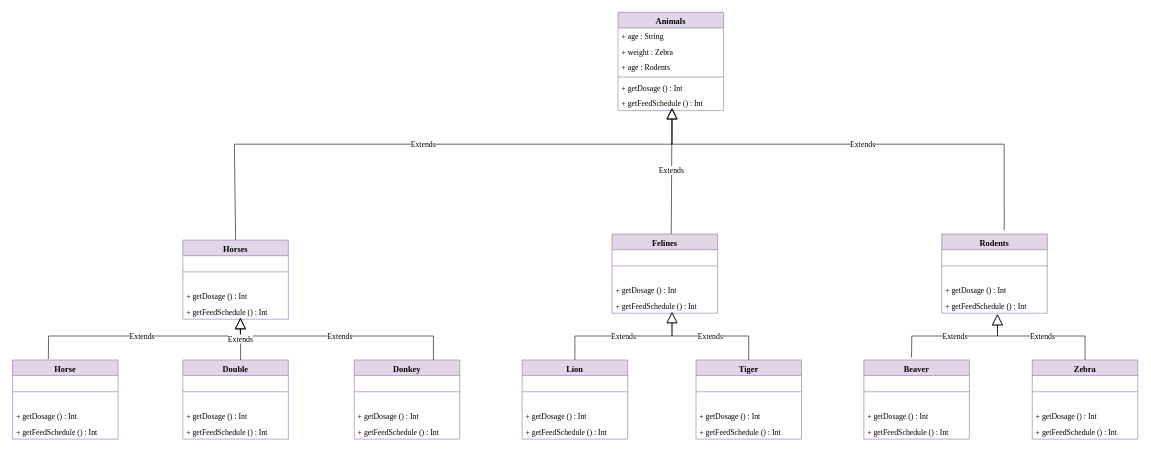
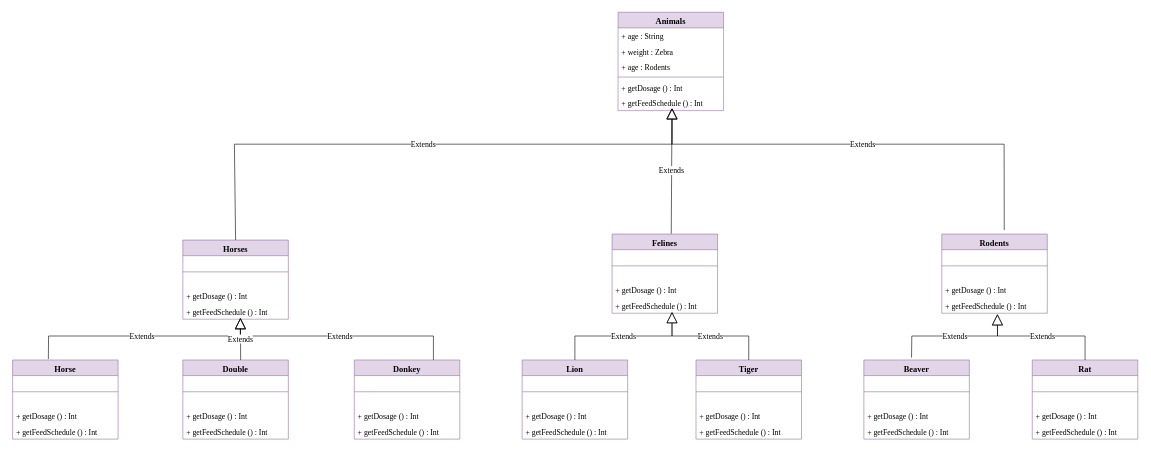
  <mxCell id="0" />
  <mxCell id="1" parent="0" />
  <mxCell id="2" value="Animals" style="swimlane;fontStyle=1;align=center;verticalAlign=top;childLayout=stackLayout;horizontal=1;startSize=26;horizontalStack=0;resizeParent=1;resizeParentMax=0;resizeLast=0;collapsible=1;marginBottom=0;fontFamily=Comic Sans MS;fillColor=#e1d5e7;strokeColor=#9673a6;fontSize=14;" vertex="1" parent="1"><mxGeometry x="1030" y="20" width="176" height="164" as="geometry" /></mxCell>
  <mxCell id="3" value="+ age : String" style="text;strokeColor=none;fillColor=none;align=left;verticalAlign=top;spacingLeft=4;spacingRight=4;overflow=hidden;rotatable=0;points=[[0,0.5],[1,0.5]];portConstraint=eastwest;fontFamily=Comic Sans MS;fontSize=13;" vertex="1" parent="2"><mxGeometry y="26" width="176" height="26" as="geometry" /></mxCell>
  <mxCell id="4" value="+ weight : Zebra" style="text;strokeColor=none;fillColor=none;align=left;verticalAlign=top;spacingLeft=4;spacingRight=4;overflow=hidden;rotatable=0;points=[[0,0.5],[1,0.5]];portConstraint=eastwest;fontFamily=Comic Sans MS;fontSize=13;" vertex="1" parent="2"><mxGeometry y="52" width="176" height="26" as="geometry" /></mxCell>
  <mxCell id="5" value="+ age : Rodents" style="text;strokeColor=none;fillColor=none;align=left;verticalAlign=top;spacingLeft=4;spacingRight=4;overflow=hidden;rotatable=0;points=[[0,0.5],[1,0.5]];portConstraint=eastwest;fontFamily=Comic Sans MS;fontSize=13;" vertex="1" parent="2"><mxGeometry y="78" width="176" height="26" as="geometry" /></mxCell>
  <mxCell id="6" value="" style="line;strokeWidth=1;fillColor=none;align=left;verticalAlign=middle;spacingTop=-1;spacingLeft=3;spacingRight=3;rotatable=0;labelPosition=right;points=[];portConstraint=eastwest;strokeColor=inherit;" vertex="1" parent="2"><mxGeometry y="104" width="176" height="8" as="geometry" /></mxCell>
  <mxCell id="7" value="+ getDosage () : Int" style="text;strokeColor=none;fillColor=none;align=left;verticalAlign=top;spacingLeft=4;spacingRight=4;overflow=hidden;rotatable=0;points=[[0,0.5],[1,0.5]];portConstraint=eastwest;fontFamily=Comic Sans MS;fontSize=13;" vertex="1" parent="2"><mxGeometry y="112" width="176" height="26" as="geometry" /></mxCell>
  <mxCell id="8" value="+ getFeedSchedule () : Int" style="text;strokeColor=none;fillColor=none;align=left;verticalAlign=top;spacingLeft=4;spacingRight=4;overflow=hidden;rotatable=0;points=[[0,0.5],[1,0.5]];portConstraint=eastwest;fontFamily=Comic Sans MS;fontSize=13;" vertex="1" parent="2"><mxGeometry y="138" width="176" height="26" as="geometry" /></mxCell>
  <mxCell id="9" value="Horses" style="swimlane;fontStyle=1;align=center;verticalAlign=top;childLayout=stackLayout;horizontal=1;startSize=26;horizontalStack=0;resizeParent=1;resizeParentMax=0;resizeLast=0;collapsible=1;marginBottom=0;fontFamily=Comic Sans MS;fillColor=#e1d5e7;strokeColor=#9673a6;fontSize=14;" vertex="1" parent="1"><mxGeometry x="304" y="400" width="176" height="132" as="geometry" /></mxCell>
  <mxCell id="10" value="" style="line;strokeWidth=1;fillColor=none;align=left;verticalAlign=middle;spacingTop=-1;spacingLeft=3;spacingRight=3;rotatable=0;labelPosition=right;points=[];portConstraint=eastwest;strokeColor=inherit;" vertex="1" parent="9"><mxGeometry y="26" width="176" height="54" as="geometry" /></mxCell>
  <mxCell id="11" value="+ getDosage () : Int" style="text;strokeColor=none;fillColor=none;align=left;verticalAlign=top;spacingLeft=4;spacingRight=4;overflow=hidden;rotatable=0;points=[[0,0.5],[1,0.5]];portConstraint=eastwest;fontFamily=Comic Sans MS;fontSize=13;" vertex="1" parent="9"><mxGeometry y="80" width="176" height="26" as="geometry" /></mxCell>
  <mxCell id="12" value="+ getFeedSchedule () : Int" style="text;strokeColor=none;fillColor=none;align=left;verticalAlign=top;spacingLeft=4;spacingRight=4;overflow=hidden;rotatable=0;points=[[0,0.5],[1,0.5]];portConstraint=eastwest;fontFamily=Comic Sans MS;fontSize=13;" vertex="1" parent="9"><mxGeometry y="106" width="176" height="26" as="geometry" /></mxCell>
  <mxCell id="13" value="Felines" style="swimlane;fontStyle=1;align=center;verticalAlign=top;childLayout=stackLayout;horizontal=1;startSize=26;horizontalStack=0;resizeParent=1;resizeParentMax=0;resizeLast=0;collapsible=1;marginBottom=0;fontFamily=Comic Sans MS;fillColor=#e1d5e7;strokeColor=#9673a6;fontSize=14;" vertex="1" parent="1"><mxGeometry x="1020" y="390" width="176" height="132" as="geometry" /></mxCell>
  <mxCell id="14" value="" style="line;strokeWidth=1;fillColor=none;align=left;verticalAlign=middle;spacingTop=-1;spacingLeft=3;spacingRight=3;rotatable=0;labelPosition=right;points=[];portConstraint=eastwest;strokeColor=inherit;" vertex="1" parent="13"><mxGeometry y="26" width="176" height="54" as="geometry" /></mxCell>
  <mxCell id="15" value="+ getDosage () : Int" style="text;strokeColor=none;fillColor=none;align=left;verticalAlign=top;spacingLeft=4;spacingRight=4;overflow=hidden;rotatable=0;points=[[0,0.5],[1,0.5]];portConstraint=eastwest;fontFamily=Comic Sans MS;fontSize=13;" vertex="1" parent="13"><mxGeometry y="80" width="176" height="26" as="geometry" /></mxCell>
  <mxCell id="16" value="+ getFeedSchedule () : Int" style="text;strokeColor=none;fillColor=none;align=left;verticalAlign=top;spacingLeft=4;spacingRight=4;overflow=hidden;rotatable=0;points=[[0,0.5],[1,0.5]];portConstraint=eastwest;fontFamily=Comic Sans MS;fontSize=13;" vertex="1" parent="13"><mxGeometry y="106" width="176" height="26" as="geometry" /></mxCell>
  <mxCell id="17" value="Rodents" style="swimlane;fontStyle=1;align=center;verticalAlign=top;childLayout=stackLayout;horizontal=1;startSize=26;horizontalStack=0;resizeParent=1;resizeParentMax=0;resizeLast=0;collapsible=1;marginBottom=0;fontFamily=Comic Sans MS;fillColor=#e1d5e7;strokeColor=#9673a6;fontSize=14;" vertex="1" parent="1"><mxGeometry x="1570" y="390" width="176" height="132" as="geometry" /></mxCell>
  <mxCell id="18" value="" style="line;strokeWidth=1;fillColor=none;align=left;verticalAlign=middle;spacingTop=-1;spacingLeft=3;spacingRight=3;rotatable=0;labelPosition=right;points=[];portConstraint=eastwest;strokeColor=inherit;" vertex="1" parent="17"><mxGeometry y="26" width="176" height="54" as="geometry" /></mxCell>
  <mxCell id="19" value="+ getDosage () : Int" style="text;strokeColor=none;fillColor=none;align=left;verticalAlign=top;spacingLeft=4;spacingRight=4;overflow=hidden;rotatable=0;points=[[0,0.5],[1,0.5]];portConstraint=eastwest;fontFamily=Comic Sans MS;fontSize=13;" vertex="1" parent="17"><mxGeometry y="80" width="176" height="26" as="geometry" /></mxCell>
  <mxCell id="20" value="+ getFeedSchedule () : Int" style="text;strokeColor=none;fillColor=none;align=left;verticalAlign=top;spacingLeft=4;spacingRight=4;overflow=hidden;rotatable=0;points=[[0,0.5],[1,0.5]];portConstraint=eastwest;fontFamily=Comic Sans MS;fontSize=13;" vertex="1" parent="17"><mxGeometry y="106" width="176" height="26" as="geometry" /></mxCell>
  <mxCell id="21" value="Horse" style="swimlane;fontStyle=1;align=center;verticalAlign=top;childLayout=stackLayout;horizontal=1;startSize=26;horizontalStack=0;resizeParent=1;resizeParentMax=0;resizeLast=0;collapsible=1;marginBottom=0;fontFamily=Comic Sans MS;fillColor=#e1d5e7;strokeColor=#9673a6;fontSize=14;" vertex="1" parent="1"><mxGeometry x="20" y="600" width="176" height="132" as="geometry" /></mxCell>
  <mxCell id="22" value="" style="line;strokeWidth=1;fillColor=none;align=left;verticalAlign=middle;spacingTop=-1;spacingLeft=3;spacingRight=3;rotatable=0;labelPosition=right;points=[];portConstraint=eastwest;strokeColor=inherit;" vertex="1" parent="21"><mxGeometry y="26" width="176" height="54" as="geometry" /></mxCell>
  <mxCell id="23" value="+ getDosage () : Int" style="text;strokeColor=none;fillColor=none;align=left;verticalAlign=top;spacingLeft=4;spacingRight=4;overflow=hidden;rotatable=0;points=[[0,0.5],[1,0.5]];portConstraint=eastwest;fontFamily=Comic Sans MS;fontSize=13;" vertex="1" parent="21"><mxGeometry y="80" width="176" height="26" as="geometry" /></mxCell>
  <mxCell id="24" value="+ getFeedSchedule () : Int" style="text;strokeColor=none;fillColor=none;align=left;verticalAlign=top;spacingLeft=4;spacingRight=4;overflow=hidden;rotatable=0;points=[[0,0.5],[1,0.5]];portConstraint=eastwest;fontFamily=Comic Sans MS;fontSize=13;" vertex="1" parent="21"><mxGeometry y="106" width="176" height="26" as="geometry" /></mxCell>
  <mxCell id="25" value="Double" style="swimlane;fontStyle=1;align=center;verticalAlign=top;childLayout=stackLayout;horizontal=1;startSize=26;horizontalStack=0;resizeParent=1;resizeParentMax=0;resizeLast=0;collapsible=1;marginBottom=0;fontFamily=Comic Sans MS;fillColor=#e1d5e7;strokeColor=#9673a6;fontSize=14;" vertex="1" parent="1"><mxGeometry x="304" y="600" width="176" height="132" as="geometry" /></mxCell>
  <mxCell id="26" value="" style="line;strokeWidth=1;fillColor=none;align=left;verticalAlign=middle;spacingTop=-1;spacingLeft=3;spacingRight=3;rotatable=0;labelPosition=right;points=[];portConstraint=eastwest;strokeColor=inherit;" vertex="1" parent="25"><mxGeometry y="26" width="176" height="54" as="geometry" /></mxCell>
  <mxCell id="27" value="+ getDosage () : Int" style="text;strokeColor=none;fillColor=none;align=left;verticalAlign=top;spacingLeft=4;spacingRight=4;overflow=hidden;rotatable=0;points=[[0,0.5],[1,0.5]];portConstraint=eastwest;fontFamily=Comic Sans MS;fontSize=13;" vertex="1" parent="25"><mxGeometry y="80" width="176" height="26" as="geometry" /></mxCell>
  <mxCell id="28" value="+ getFeedSchedule () : Int" style="text;strokeColor=none;fillColor=none;align=left;verticalAlign=top;spacingLeft=4;spacingRight=4;overflow=hidden;rotatable=0;points=[[0,0.5],[1,0.5]];portConstraint=eastwest;fontFamily=Comic Sans MS;fontSize=13;" vertex="1" parent="25"><mxGeometry y="106" width="176" height="26" as="geometry" /></mxCell>
  <mxCell id="29" value="Donkey" style="swimlane;fontStyle=1;align=center;verticalAlign=top;childLayout=stackLayout;horizontal=1;startSize=26;horizontalStack=0;resizeParent=1;resizeParentMax=0;resizeLast=0;collapsible=1;marginBottom=0;fontFamily=Comic Sans MS;fillColor=#e1d5e7;strokeColor=#9673a6;fontSize=14;" vertex="1" parent="1"><mxGeometry x="590" y="600" width="176" height="132" as="geometry" /></mxCell>
  <mxCell id="30" value="" style="line;strokeWidth=1;fillColor=none;align=left;verticalAlign=middle;spacingTop=-1;spacingLeft=3;spacingRight=3;rotatable=0;labelPosition=right;points=[];portConstraint=eastwest;strokeColor=inherit;" vertex="1" parent="29"><mxGeometry y="26" width="176" height="54" as="geometry" /></mxCell>
  <mxCell id="31" value="+ getDosage () : Int" style="text;strokeColor=none;fillColor=none;align=left;verticalAlign=top;spacingLeft=4;spacingRight=4;overflow=hidden;rotatable=0;points=[[0,0.5],[1,0.5]];portConstraint=eastwest;fontFamily=Comic Sans MS;fontSize=13;" vertex="1" parent="29"><mxGeometry y="80" width="176" height="26" as="geometry" /></mxCell>
  <mxCell id="32" value="+ getFeedSchedule () : Int" style="text;strokeColor=none;fillColor=none;align=left;verticalAlign=top;spacingLeft=4;spacingRight=4;overflow=hidden;rotatable=0;points=[[0,0.5],[1,0.5]];portConstraint=eastwest;fontFamily=Comic Sans MS;fontSize=13;" vertex="1" parent="29"><mxGeometry y="106" width="176" height="26" as="geometry" /></mxCell>
  <mxCell id="33" value="Extends" style="endArrow=block;endSize=16;endFill=0;html=1;rounded=0;fontFamily=Comic Sans MS;fontSize=13;exitX=0.339;exitY=-0.012;exitDx=0;exitDy=0;exitPerimeter=0;" edge="1" parent="1" source="21"><mxGeometry width="160" relative="1" as="geometry"><mxPoint x="80" y="560" as="sourcePoint" /><mxPoint x="400" y="530" as="targetPoint" /><Array as="points"><mxPoint x="80" y="560" /><mxPoint x="400" y="560" /></Array></mxGeometry></mxCell>
  <mxCell id="34" value="Extends" style="endArrow=block;endSize=16;endFill=0;html=1;rounded=0;fontFamily=Comic Sans MS;fontSize=13;exitX=0.75;exitY=0;exitDx=0;exitDy=0;" edge="1" parent="1" source="29"><mxGeometry width="160" relative="1" as="geometry"><mxPoint x="530" y="500" as="sourcePoint" /><mxPoint x="400" y="530" as="targetPoint" /><Array as="points"><mxPoint x="722" y="560" /><mxPoint x="400" y="560" /></Array></mxGeometry></mxCell>
  <mxCell id="35" value="Extends" style="endArrow=block;endSize=16;endFill=0;html=1;rounded=0;fontFamily=Comic Sans MS;fontSize=13;exitX=0.548;exitY=0;exitDx=0;exitDy=0;exitPerimeter=0;" edge="1" parent="1" source="25"><mxGeometry width="160" relative="1" as="geometry"><mxPoint x="390" y="580" as="sourcePoint" /><mxPoint x="400" y="530" as="targetPoint" /></mxGeometry></mxCell>
  <mxCell id="36" value="Lion" style="swimlane;fontStyle=1;align=center;verticalAlign=top;childLayout=stackLayout;horizontal=1;startSize=26;horizontalStack=0;resizeParent=1;resizeParentMax=0;resizeLast=0;collapsible=1;marginBottom=0;fontFamily=Comic Sans MS;fillColor=#e1d5e7;strokeColor=#9673a6;fontSize=14;" vertex="1" parent="1"><mxGeometry x="870" y="600" width="176" height="132" as="geometry" /></mxCell>
  <mxCell id="37" value="" style="line;strokeWidth=1;fillColor=none;align=left;verticalAlign=middle;spacingTop=-1;spacingLeft=3;spacingRight=3;rotatable=0;labelPosition=right;points=[];portConstraint=eastwest;strokeColor=inherit;" vertex="1" parent="36"><mxGeometry y="26" width="176" height="54" as="geometry" /></mxCell>
  <mxCell id="38" value="+ getDosage () : Int" style="text;strokeColor=none;fillColor=none;align=left;verticalAlign=top;spacingLeft=4;spacingRight=4;overflow=hidden;rotatable=0;points=[[0,0.5],[1,0.5]];portConstraint=eastwest;fontFamily=Comic Sans MS;fontSize=13;" vertex="1" parent="36"><mxGeometry y="80" width="176" height="26" as="geometry" /></mxCell>
  <mxCell id="39" value="+ getFeedSchedule () : Int" style="text;strokeColor=none;fillColor=none;align=left;verticalAlign=top;spacingLeft=4;spacingRight=4;overflow=hidden;rotatable=0;points=[[0,0.5],[1,0.5]];portConstraint=eastwest;fontFamily=Comic Sans MS;fontSize=13;" vertex="1" parent="36"><mxGeometry y="106" width="176" height="26" as="geometry" /></mxCell>
  <mxCell id="40" value="Tiger" style="swimlane;fontStyle=1;align=center;verticalAlign=top;childLayout=stackLayout;horizontal=1;startSize=26;horizontalStack=0;resizeParent=1;resizeParentMax=0;resizeLast=0;collapsible=1;marginBottom=0;fontFamily=Comic Sans MS;fillColor=#e1d5e7;strokeColor=#9673a6;fontSize=14;" vertex="1" parent="1"><mxGeometry x="1160" y="600" width="176" height="132" as="geometry" /></mxCell>
  <mxCell id="41" value="" style="line;strokeWidth=1;fillColor=none;align=left;verticalAlign=middle;spacingTop=-1;spacingLeft=3;spacingRight=3;rotatable=0;labelPosition=right;points=[];portConstraint=eastwest;strokeColor=inherit;" vertex="1" parent="40"><mxGeometry y="26" width="176" height="54" as="geometry" /></mxCell>
  <mxCell id="42" value="+ getDosage () : Int" style="text;strokeColor=none;fillColor=none;align=left;verticalAlign=top;spacingLeft=4;spacingRight=4;overflow=hidden;rotatable=0;points=[[0,0.5],[1,0.5]];portConstraint=eastwest;fontFamily=Comic Sans MS;fontSize=13;" vertex="1" parent="40"><mxGeometry y="80" width="176" height="26" as="geometry" /></mxCell>
  <mxCell id="43" value="+ getFeedSchedule () : Int" style="text;strokeColor=none;fillColor=none;align=left;verticalAlign=top;spacingLeft=4;spacingRight=4;overflow=hidden;rotatable=0;points=[[0,0.5],[1,0.5]];portConstraint=eastwest;fontFamily=Comic Sans MS;fontSize=13;" vertex="1" parent="40"><mxGeometry y="106" width="176" height="26" as="geometry" /></mxCell>
  <mxCell id="44" value="Extends" style="endArrow=block;endSize=16;endFill=0;html=1;rounded=0;fontFamily=Comic Sans MS;fontSize=13;exitX=0.5;exitY=0;exitDx=0;exitDy=0;" edge="1" parent="1" source="36"><mxGeometry width="160" relative="1" as="geometry"><mxPoint x="960" y="560" as="sourcePoint" /><mxPoint x="1120" y="520" as="targetPoint" /><Array as="points"><mxPoint x="958" y="560" /><mxPoint x="1120" y="560" /></Array></mxGeometry></mxCell>
  <mxCell id="45" value="Extends" style="endArrow=block;endSize=16;endFill=0;html=1;rounded=0;fontFamily=Comic Sans MS;fontSize=13;exitX=0.5;exitY=0;exitDx=0;exitDy=0;" edge="1" parent="1" source="40"><mxGeometry width="160" relative="1" as="geometry"><mxPoint x="1190" y="550" as="sourcePoint" /><mxPoint x="1120" y="520" as="targetPoint" /><Array as="points"><mxPoint x="1248" y="560" /><mxPoint x="1120" y="560" /></Array></mxGeometry></mxCell>
  <mxCell id="46" value="Beaver" style="swimlane;fontStyle=1;align=center;verticalAlign=top;childLayout=stackLayout;horizontal=1;startSize=26;horizontalStack=0;resizeParent=1;resizeParentMax=0;resizeLast=0;collapsible=1;marginBottom=0;fontFamily=Comic Sans MS;fillColor=#e1d5e7;strokeColor=#9673a6;fontSize=14;" vertex="1" parent="1"><mxGeometry x="1440" y="600" width="176" height="132" as="geometry" /></mxCell>
  <mxCell id="47" value="" style="line;strokeWidth=1;fillColor=none;align=left;verticalAlign=middle;spacingTop=-1;spacingLeft=3;spacingRight=3;rotatable=0;labelPosition=right;points=[];portConstraint=eastwest;strokeColor=inherit;" vertex="1" parent="46"><mxGeometry y="26" width="176" height="54" as="geometry" /></mxCell>
  <mxCell id="48" value="+ getDosage () : Int" style="text;strokeColor=none;fillColor=none;align=left;verticalAlign=top;spacingLeft=4;spacingRight=4;overflow=hidden;rotatable=0;points=[[0,0.5],[1,0.5]];portConstraint=eastwest;fontFamily=Comic Sans MS;fontSize=13;" vertex="1" parent="46"><mxGeometry y="80" width="176" height="26" as="geometry" /></mxCell>
  <mxCell id="49" value="+ getFeedSchedule () : Int" style="text;strokeColor=none;fillColor=none;align=left;verticalAlign=top;spacingLeft=4;spacingRight=4;overflow=hidden;rotatable=0;points=[[0,0.5],[1,0.5]];portConstraint=eastwest;fontFamily=Comic Sans MS;fontSize=13;" vertex="1" parent="46"><mxGeometry y="106" width="176" height="26" as="geometry" /></mxCell>
- <mxCell id="50" value="Zebra" style="swimlane;fontStyle=1;align=center;verticalAlign=top;childLayout=stackLayout;horizontal=1;startSize=26;horizontalStack=0;resizeParent=1;resizeParentMax=0;resizeLast=0;collapsible=1;marginBottom=0;fontFamily=Comic Sans MS;fillColor=#e1d5e7;strokeColor=#9673a6;fontSize=14;" vertex="1" parent="1"><mxGeometry x="1721" y="600" width="176" height="132" as="geometry" /></mxCell>
+ <mxCell id="50" value="Rat" style="swimlane;fontStyle=1;align=center;verticalAlign=top;childLayout=stackLayout;horizontal=1;startSize=26;horizontalStack=0;resizeParent=1;resizeParentMax=0;resizeLast=0;collapsible=1;marginBottom=0;fontFamily=Comic Sans MS;fillColor=#e1d5e7;strokeColor=#9673a6;fontSize=14;" vertex="1" parent="1"><mxGeometry x="1721" y="600" width="176" height="132" as="geometry" /></mxCell>
  <mxCell id="51" value="" style="line;strokeWidth=1;fillColor=none;align=left;verticalAlign=middle;spacingTop=-1;spacingLeft=3;spacingRight=3;rotatable=0;labelPosition=right;points=[];portConstraint=eastwest;strokeColor=inherit;" vertex="1" parent="50"><mxGeometry y="26" width="176" height="54" as="geometry" /></mxCell>
  <mxCell id="52" value="+ getDosage () : Int" style="text;strokeColor=none;fillColor=none;align=left;verticalAlign=top;spacingLeft=4;spacingRight=4;overflow=hidden;rotatable=0;points=[[0,0.5],[1,0.5]];portConstraint=eastwest;fontFamily=Comic Sans MS;fontSize=13;" vertex="1" parent="50"><mxGeometry y="80" width="176" height="26" as="geometry" /></mxCell>
  <mxCell id="53" value="+ getFeedSchedule () : Int" style="text;strokeColor=none;fillColor=none;align=left;verticalAlign=top;spacingLeft=4;spacingRight=4;overflow=hidden;rotatable=0;points=[[0,0.5],[1,0.5]];portConstraint=eastwest;fontFamily=Comic Sans MS;fontSize=13;" vertex="1" parent="50"><mxGeometry y="106" width="176" height="26" as="geometry" /></mxCell>
  <mxCell id="54" value="Extends" style="endArrow=block;endSize=16;endFill=0;html=1;rounded=0;fontFamily=Comic Sans MS;fontSize=13;exitX=0.452;exitY=-0.03;exitDx=0;exitDy=0;exitPerimeter=0;entryX=0.527;entryY=1.046;entryDx=0;entryDy=0;entryPerimeter=0;" edge="1" parent="1" source="46" target="20"><mxGeometry width="160" relative="1" as="geometry"><mxPoint x="1510" y="560" as="sourcePoint" /><mxPoint x="1670" y="560" as="targetPoint" /><Array as="points"><mxPoint x="1520" y="560" /><mxPoint x="1663" y="560" /></Array></mxGeometry></mxCell>
  <mxCell id="55" value="Extends" style="endArrow=block;endSize=16;endFill=0;html=1;rounded=0;fontFamily=Comic Sans MS;fontSize=13;exitX=0.5;exitY=0;exitDx=0;exitDy=0;entryX=0.527;entryY=1.077;entryDx=0;entryDy=0;entryPerimeter=0;" edge="1" parent="1" source="50" target="20"><mxGeometry width="160" relative="1" as="geometry"><mxPoint x="1800" y="560" as="sourcePoint" /><mxPoint x="1660" y="530" as="targetPoint" /><Array as="points"><mxPoint x="1809" y="560" /><mxPoint x="1663" y="560" /></Array></mxGeometry></mxCell>
  <mxCell id="56" value="Extends" style="endArrow=block;endSize=16;endFill=0;html=1;rounded=0;fontFamily=Comic Sans MS;fontSize=13;exitX=0.5;exitY=0;exitDx=0;exitDy=0;" edge="1" parent="1" source="9"><mxGeometry width="160" relative="1" as="geometry"><mxPoint x="980" y="240" as="sourcePoint" /><mxPoint x="1120" y="180" as="targetPoint" /><Array as="points"><mxPoint x="390" y="240" /><mxPoint x="1120" y="240" /></Array></mxGeometry></mxCell>
  <mxCell id="57" value="Extends" style="endArrow=block;endSize=16;endFill=0;html=1;rounded=0;fontFamily=Comic Sans MS;fontSize=13;exitX=0.592;exitY=-0.05;exitDx=0;exitDy=0;exitPerimeter=0;" edge="1" parent="1" source="17"><mxGeometry width="160" relative="1" as="geometry"><mxPoint x="1670" y="280" as="sourcePoint" /><mxPoint x="1120" y="180" as="targetPoint" /><Array as="points"><mxPoint x="1674" y="240" /><mxPoint x="1120" y="240" /></Array></mxGeometry></mxCell>
  <mxCell id="58" value="Extends" style="endArrow=block;endSize=16;endFill=0;html=1;rounded=0;fontFamily=Comic Sans MS;fontSize=13;exitX=0.561;exitY=-0.005;exitDx=0;exitDy=0;exitPerimeter=0;" edge="1" parent="1" source="13"><mxGeometry width="160" relative="1" as="geometry"><mxPoint x="980" y="320" as="sourcePoint" /><mxPoint x="1120" y="180" as="targetPoint" /></mxGeometry></mxCell>
